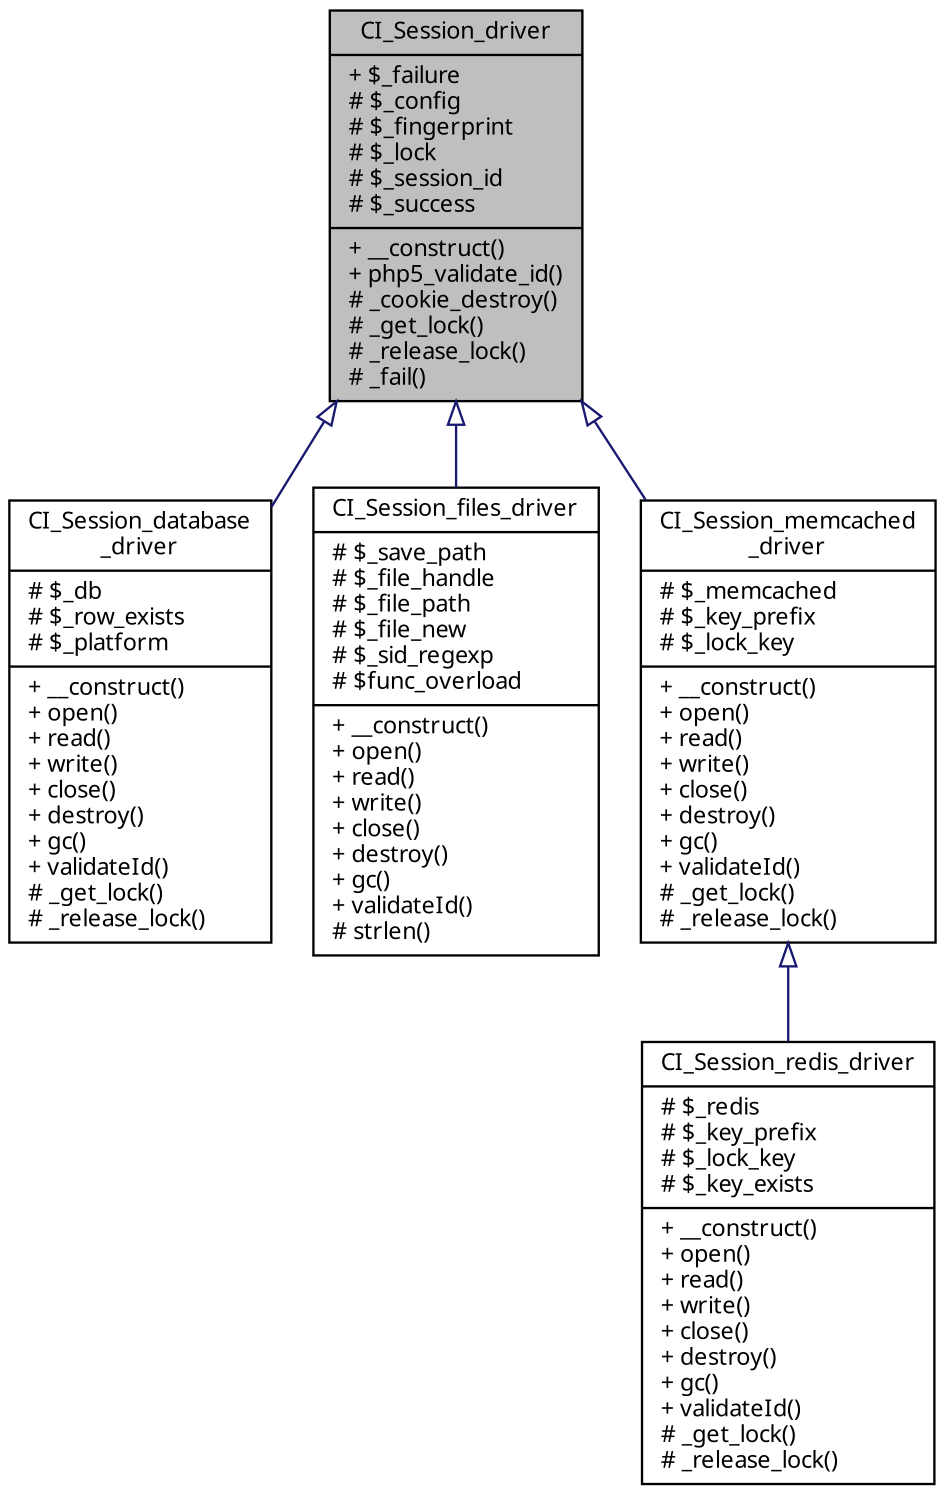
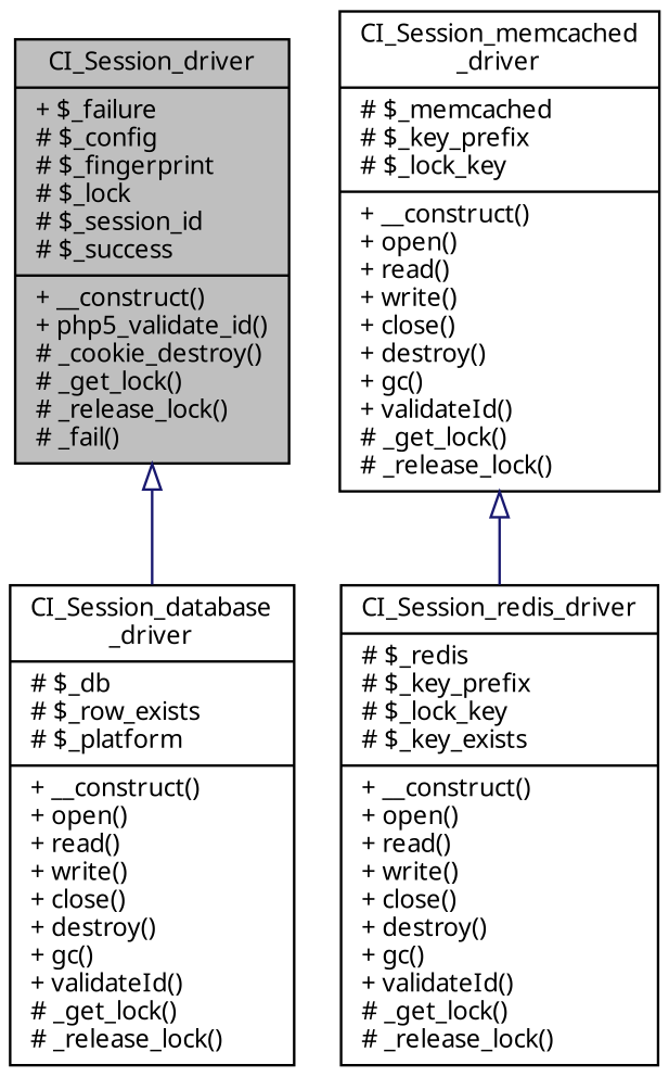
  digraph {
    fontname="Noto Sans"
    node [color=black fillcolor=white fontname="Noto Sans" fontsize=10 shape=record style=filled]
    edge [arrowtail=onormal color=midnightblue dir=back fontname="Noto Sans" fontsize=10 labelfontname=Helvetica labelfontsize=10 style=solid]
    n1 [fillcolor=grey75 fontcolor=black height=0.2 label="{CI_Session_driver\n|+ $_failure\l# $_config\l# $_fingerprint\l# $_lock\l# $_session_id\l# $_success\l|+ __construct()\l+ php5_validate_id()\l# _cookie_destroy()\l# _get_lock()\l# _release_lock()\l# _fail()\l}" width=0.4]
    n2 [height=0.2 label="{CI_Session_database\l_driver\n|# $_db\l# $_row_exists\l# $_platform\l|+ __construct()\l+ open()\l+ read()\l+ write()\l+ close()\l+ destroy()\l+ gc()\l+ validateId()\l# _get_lock()\l# _release_lock()\l}" width=0.4]
-   n3 [height=0.2 label="{CI_Session_files_driver\n|# $_save_path\l# $_file_handle\l# $_file_path\l# $_file_new\l# $_sid_regexp\l# $func_overload\l|+ __construct()\l+ open()\l+ read()\l+ write()\l+ close()\l+ destroy()\l+ gc()\l+ validateId()\l# strlen()\l}" width=0.4]
    n4 [height=0.2 label="{CI_Session_memcached\l_driver\n|# $_memcached\l# $_key_prefix\l# $_lock_key\l|+ __construct()\l+ open()\l+ read()\l+ write()\l+ close()\l+ destroy()\l+ gc()\l+ validateId()\l# _get_lock()\l# _release_lock()\l}" width=0.4]
    n5 [height=0.2 label="{CI_Session_redis_driver\n|# $_redis\l# $_key_prefix\l# $_lock_key\l# $_key_exists\l|+ __construct()\l+ open()\l+ read()\l+ write()\l+ close()\l+ destroy()\l+ gc()\l+ validateId()\l# _get_lock()\l# _release_lock()\l}" width=0.4]
    n1 -> n2
-   n1 -> n3
-   n1 -> n4
    n4 -> n5
  }
